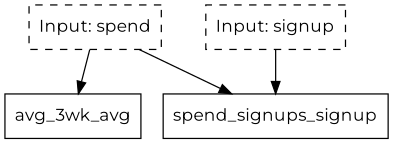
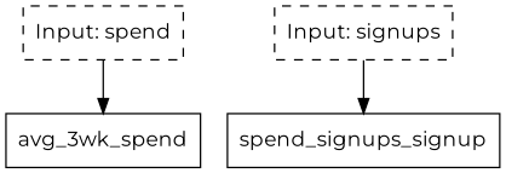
  digraph {
    fontname=Montserrat
    node [fontname=Montserrat shape=rectangle]
    edge [fontname=Montserrat]
-   n1 [label=avg_3wk_avg]
-   n2 [label="Input: signup" style=dashed]
+   n1 [label=avg_3wk_spend]
+   n2 [label="Input: signups" style=dashed]
    n3 [label=spend_signups_signup]
    n4 [label="Input: spend" style=dashed]
    n2 -> n3
    n4 -> n1
-   n4 -> n3
  }
